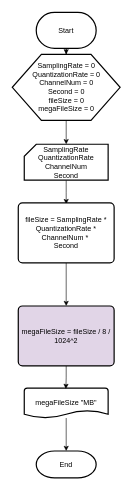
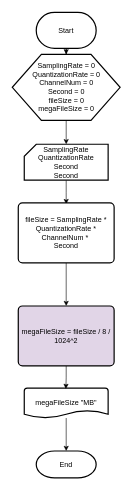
  <mxCell id="0" />
  <mxCell id="1" parent="0" />
  <mxCell id="2" value="" style="edgeStyle=orthogonalEdgeStyle;rounded=0;orthogonalLoop=1;jettySize=auto;html=1;fontColor=#000000;" parent="1" source="3" target="6" edge="1"><mxGeometry relative="1" as="geometry" /></mxCell>
  <mxCell id="3" value="Start" style="strokeWidth=2;html=1;shape=mxgraph.flowchart.terminator;whiteSpace=wrap;" parent="1" vertex="1"><mxGeometry x="60" y="20" width="100" height="60" as="geometry" /></mxCell>
  <mxCell id="4" value="End" style="strokeWidth=2;html=1;shape=mxgraph.flowchart.terminator;whiteSpace=wrap;" parent="1" vertex="1"><mxGeometry x="60" y="752" width="100" height="45" as="geometry" /></mxCell>
  <mxCell id="5" value="" style="edgeStyle=orthogonalEdgeStyle;rounded=0;orthogonalLoop=1;jettySize=auto;html=1;fontColor=#000000;" parent="1" source="6" target="8" edge="1"><mxGeometry relative="1" as="geometry" /></mxCell>
  <mxCell id="6" value="SamplingRate = 0&lt;br&gt;QuantizationRate = 0&lt;br&gt;ChannelNum = 0&lt;br&gt;Second = 0&lt;br&gt;fileSize = 0&lt;br&gt;megaFileSize = 0" style="verticalLabelPosition=middle;verticalAlign=middle;html=1;strokeWidth=2;shape=hexagon;perimeter=hexagonPerimeter2;arcSize=6;size=0.27;labelPosition=center;align=center;" parent="1" vertex="1"><mxGeometry x="20" y="90" width="180" height="110" as="geometry" /></mxCell>
  <mxCell id="7" value="" style="edgeStyle=orthogonalEdgeStyle;rounded=0;orthogonalLoop=1;jettySize=auto;html=1;fontColor=#000000;" parent="1" source="8" edge="1"><mxGeometry relative="1" as="geometry"><mxPoint x="110" y="340" as="targetPoint" /></mxGeometry></mxCell>
- <mxCell id="8" value="&lt;span style=&quot;white-space: nowrap&quot;&gt;SamplingRate&lt;/span&gt;&lt;br style=&quot;white-space: nowrap&quot;&gt;&lt;span style=&quot;white-space: nowrap&quot;&gt;QuantizationRate&lt;/span&gt;&lt;br style=&quot;white-space: nowrap&quot;&gt;&lt;span style=&quot;white-space: nowrap&quot;&gt;ChannelNum&lt;/span&gt;&lt;br style=&quot;white-space: nowrap&quot;&gt;&lt;span style=&quot;white-space: nowrap&quot;&gt;Second&lt;/span&gt;" style="verticalLabelPosition=middle;verticalAlign=middle;html=1;strokeWidth=2;shape=card;whiteSpace=wrap;size=20;arcSize=12;labelPosition=center;align=center;fontColor=#000000;textDirection=ltr;" parent="1" vertex="1"><mxGeometry x="40" y="240" width="140" height="60" as="geometry" /></mxCell>
+ <mxCell id="8" value="&lt;span style=&quot;white-space: nowrap&quot;&gt;SamplingRate&lt;/span&gt;&lt;br style=&quot;white-space: nowrap&quot;&gt;&lt;span style=&quot;white-space: nowrap&quot;&gt;QuantizationRate&lt;/span&gt;&lt;br style=&quot;white-space: nowrap&quot;&gt;&lt;span style=&quot;white-space: nowrap&quot;&gt;Second&lt;/span&gt;&lt;br style=&quot;white-space: nowrap&quot;&gt;&lt;span style=&quot;white-space: nowrap&quot;&gt;Second&lt;/span&gt;" style="verticalLabelPosition=middle;verticalAlign=middle;html=1;strokeWidth=2;shape=card;whiteSpace=wrap;size=20;arcSize=12;labelPosition=center;align=center;fontColor=#000000;textDirection=ltr;" parent="1" vertex="1"><mxGeometry x="40" y="240" width="140" height="60" as="geometry" /></mxCell>
  <mxCell id="9" value="" style="edgeStyle=orthogonalEdgeStyle;rounded=0;orthogonalLoop=1;jettySize=auto;html=1;fontColor=#000000;" parent="1" source="10" target="4" edge="1"><mxGeometry relative="1" as="geometry" /></mxCell>
  <mxCell id="10" value="megaFileSize &quot;MB&quot;" style="strokeWidth=2;html=1;shape=mxgraph.flowchart.document2;whiteSpace=wrap;size=0.25;fontColor=#000000;" parent="1" vertex="1"><mxGeometry x="40" y="647" width="140" height="50" as="geometry" /></mxCell>
  <mxCell id="11" style="edgeStyle=orthogonalEdgeStyle;rounded=0;orthogonalLoop=1;jettySize=auto;html=1;entryX=0.5;entryY=0;entryDx=0;entryDy=0;" edge="1" parent="1" source="12" target="14"><mxGeometry relative="1" as="geometry" /></mxCell>
  <mxCell id="12" value="fileSize = SamplingRate * QuantizationRate *&lt;br&gt;ChannelNum *&amp;nbsp;&lt;br&gt;Second" style="rounded=1;whiteSpace=wrap;html=1;absoluteArcSize=1;arcSize=14;strokeWidth=2;" vertex="1" parent="1"><mxGeometry x="30" y="338" width="160" height="100" as="geometry" /></mxCell>
  <mxCell id="13" style="edgeStyle=orthogonalEdgeStyle;rounded=0;orthogonalLoop=1;jettySize=auto;html=1;entryX=0.496;entryY=0.028;entryDx=0;entryDy=0;entryPerimeter=0;" edge="1" parent="1" source="14" target="10"><mxGeometry relative="1" as="geometry" /></mxCell>
  <mxCell id="14" value="megaFileSize = fileSize / 8 / 1024^2" style="rounded=1;whiteSpace=wrap;html=1;absoluteArcSize=1;arcSize=14;strokeWidth=2;fillColor=#e1d5e7;" vertex="1" parent="1"><mxGeometry x="30" y="510" width="160" height="100" as="geometry" /></mxCell>
